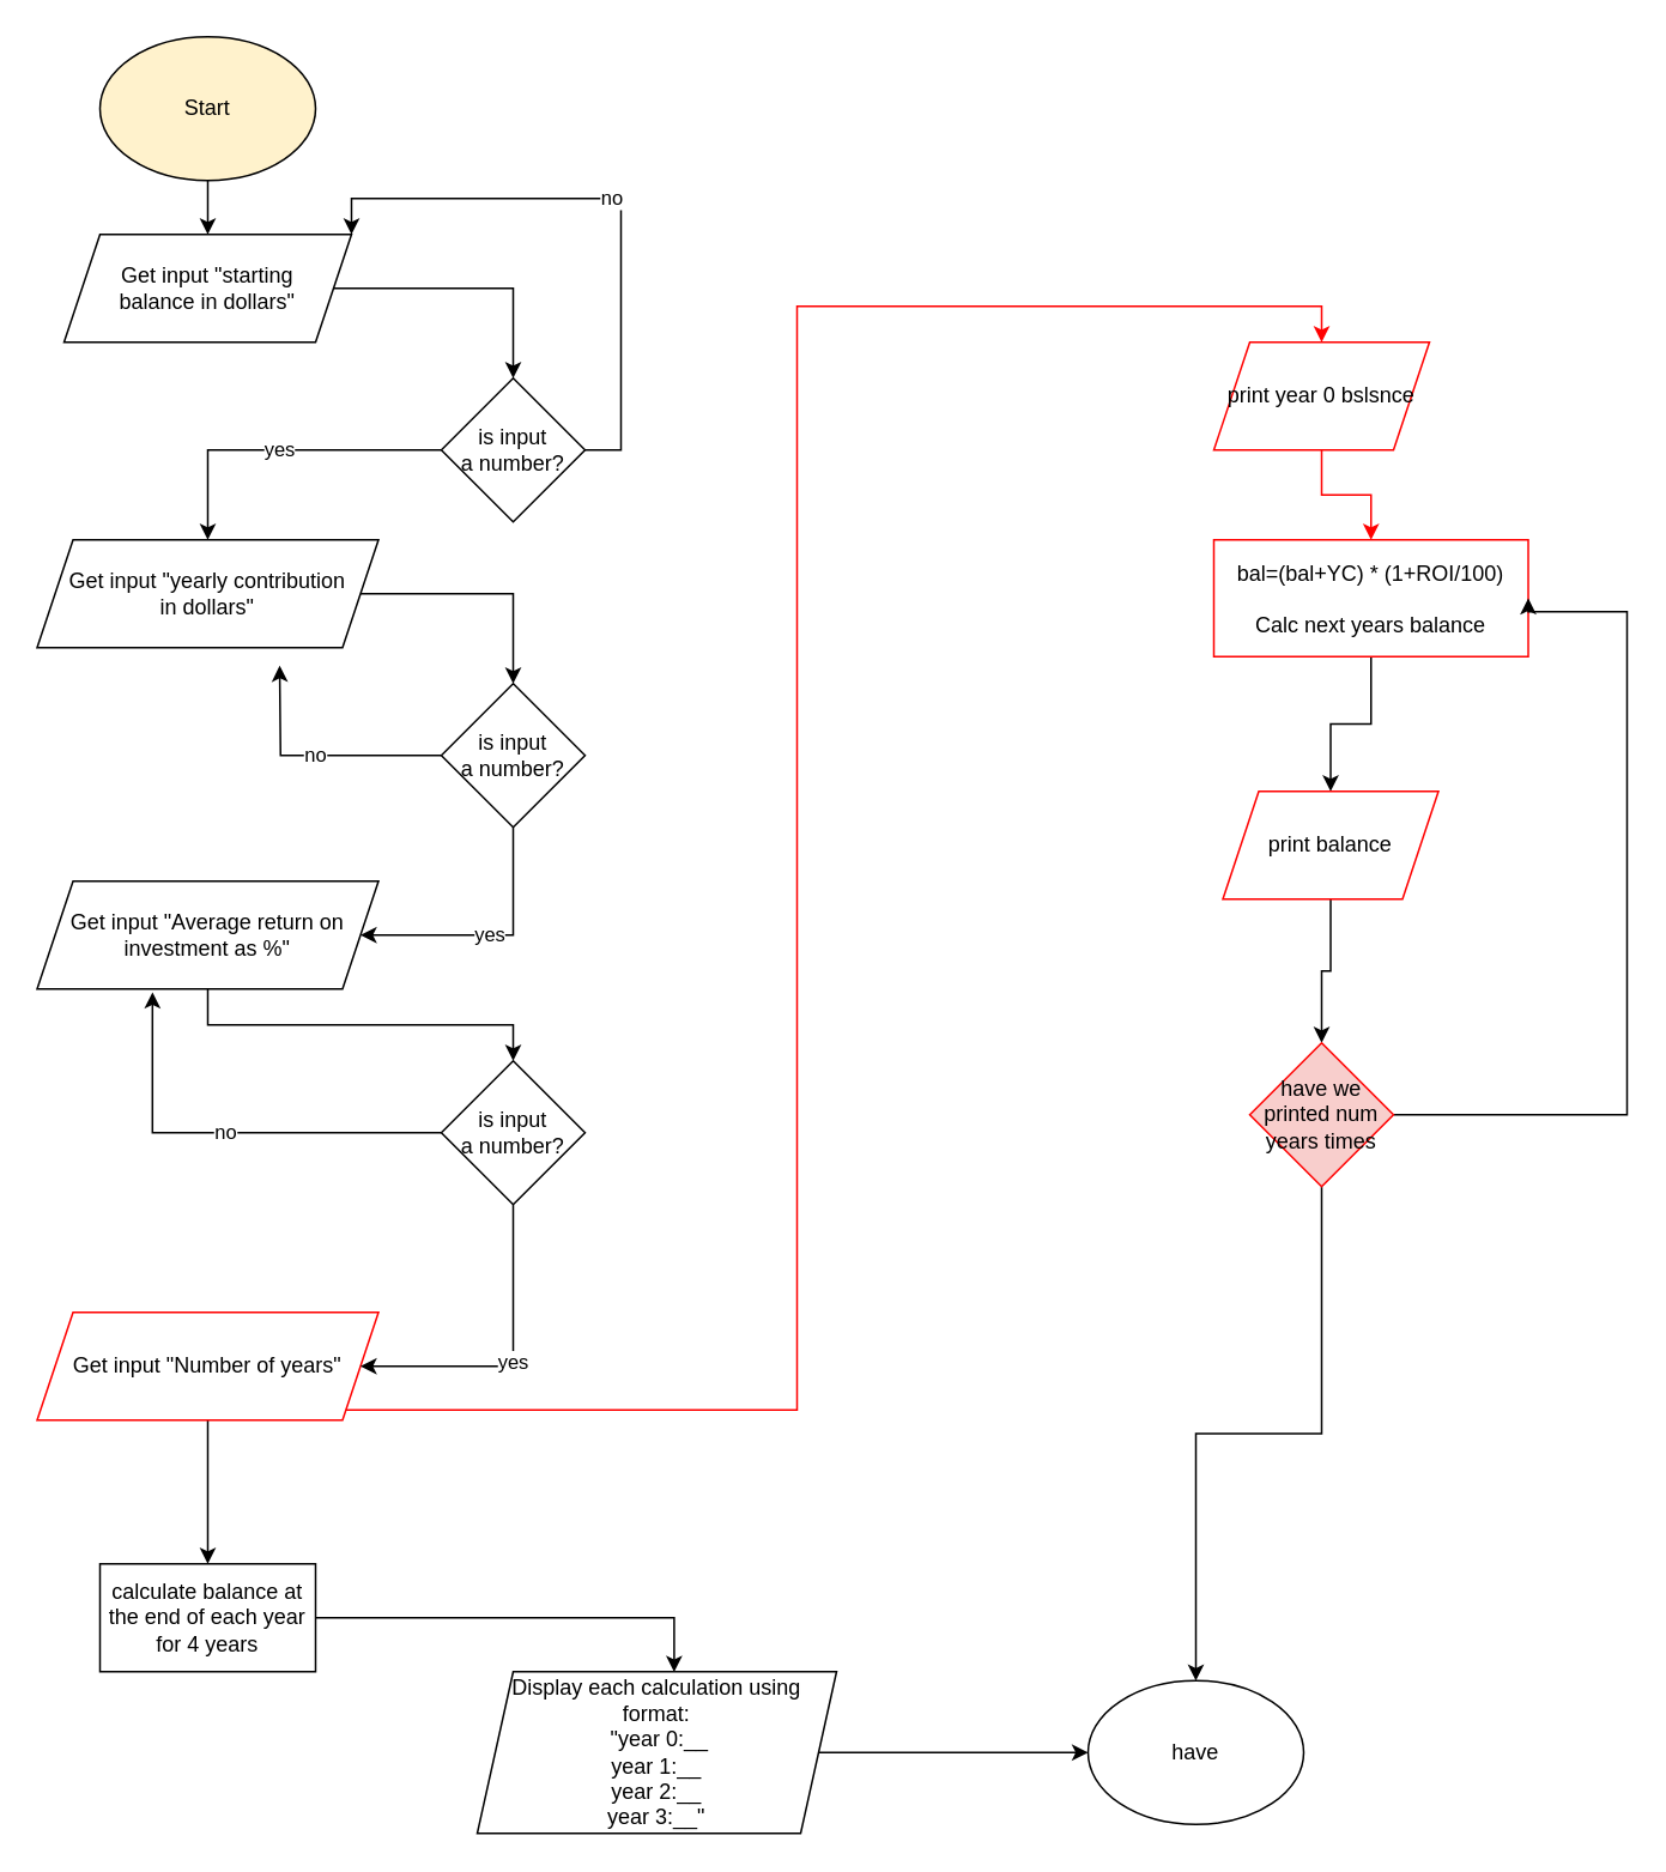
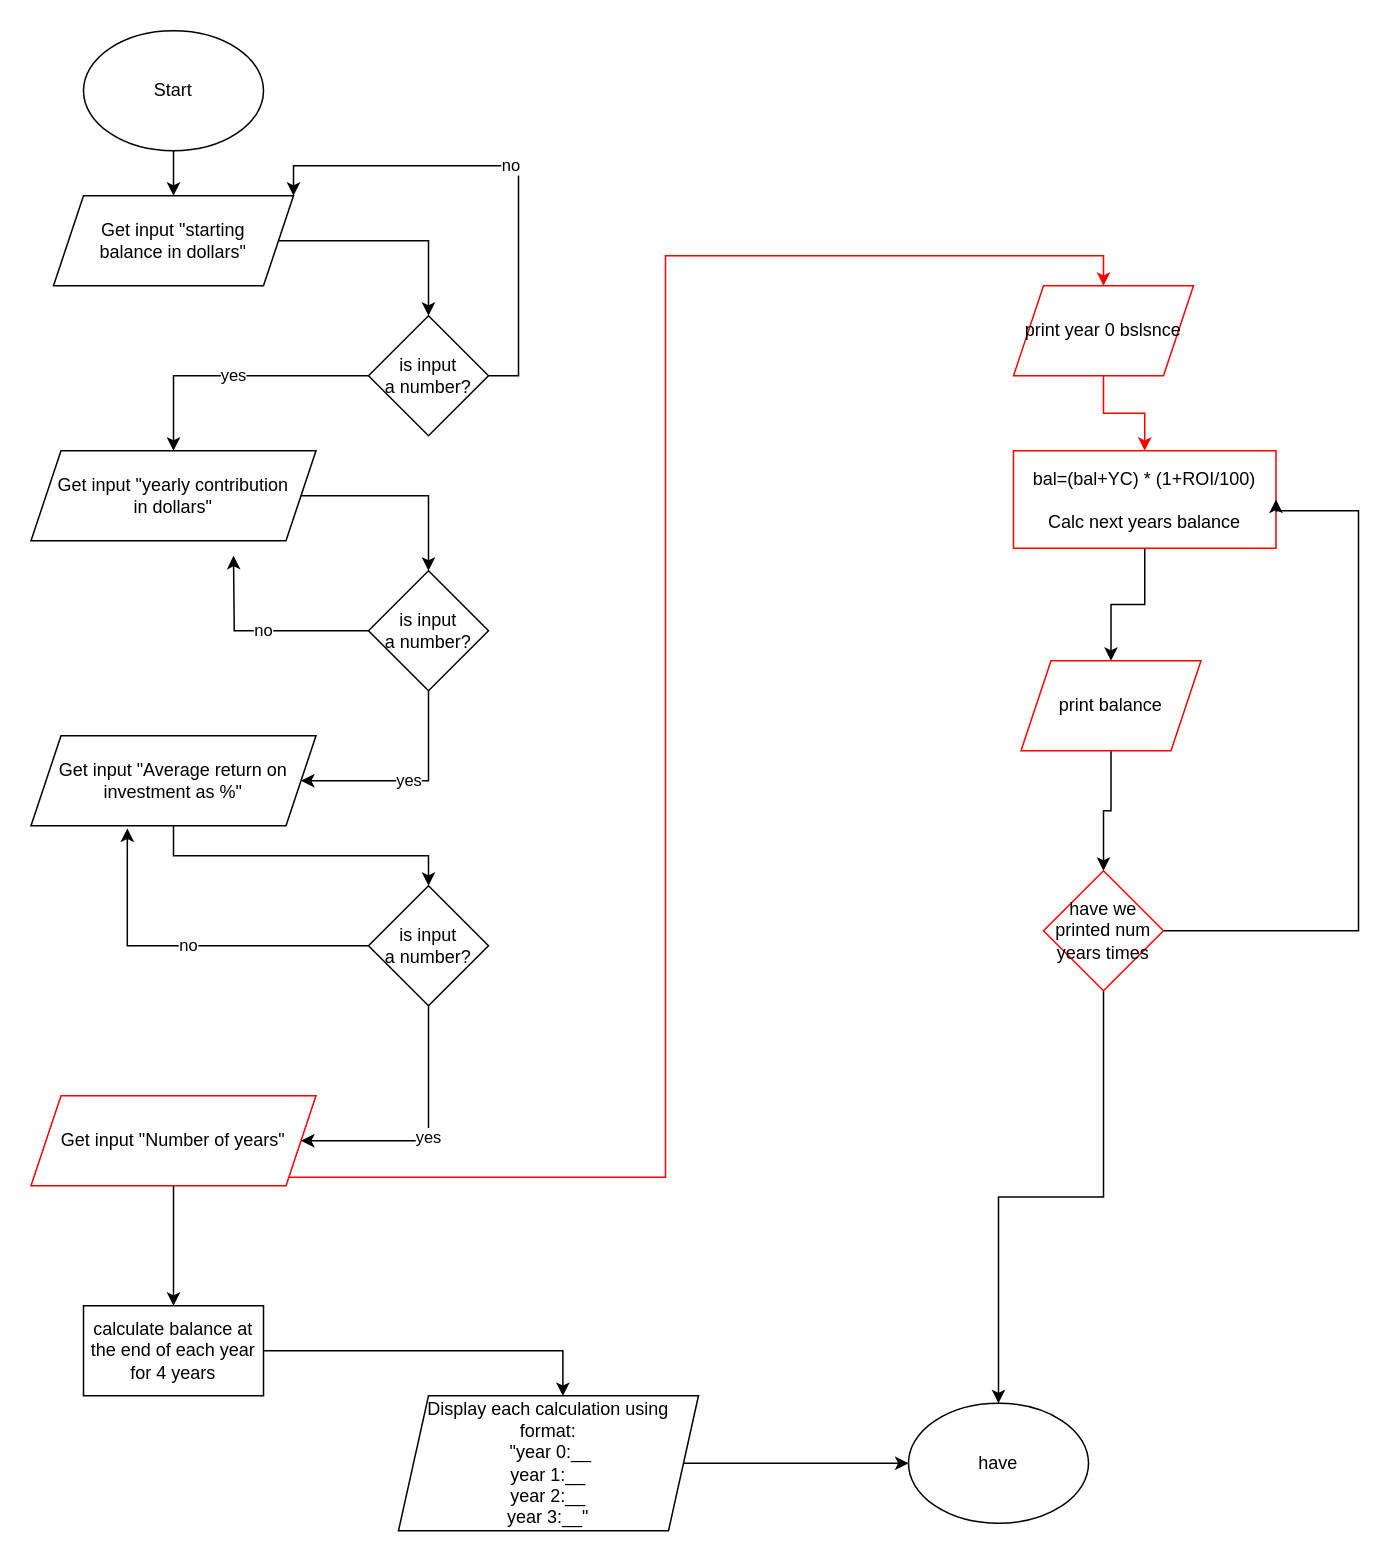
  <mxCell id="0" />
  <mxCell id="1" parent="0" />
  <mxCell id="2" style="edgeStyle=orthogonalEdgeStyle;rounded=0;orthogonalLoop=1;jettySize=auto;html=1;" parent="1" source="3" target="5" edge="1"><mxGeometry relative="1" as="geometry" /></mxCell>
- <mxCell id="3" value="Start" style="ellipse;whiteSpace=wrap;html=1;fillColor=#fff2cc;" parent="1" vertex="1"><mxGeometry x="55" y="20" width="120" height="80" as="geometry" /></mxCell>
+ <mxCell id="3" value="Start" style="ellipse;whiteSpace=wrap;html=1;" parent="1" vertex="1"><mxGeometry x="55" y="20" width="120" height="80" as="geometry" /></mxCell>
  <mxCell id="4" style="edgeStyle=orthogonalEdgeStyle;rounded=0;orthogonalLoop=1;jettySize=auto;html=1;" parent="1" source="5" target="13" edge="1"><mxGeometry relative="1" as="geometry" /></mxCell>
  <mxCell id="5" value="Get input &quot;starting&lt;br&gt;balance in dollars&quot;" style="shape=parallelogram;perimeter=parallelogramPerimeter;whiteSpace=wrap;html=1;fixedSize=1;" parent="1" vertex="1"><mxGeometry x="35" y="130" width="160" height="60" as="geometry" /></mxCell>
  <mxCell id="6" style="edgeStyle=orthogonalEdgeStyle;rounded=0;orthogonalLoop=1;jettySize=auto;html=1;entryX=0.5;entryY=0;entryDx=0;entryDy=0;" parent="1" source="7" target="17" edge="1"><mxGeometry relative="1" as="geometry" /></mxCell>
  <mxCell id="7" value="Get input &quot;yearly contribution&lt;br&gt;in dollars&quot;" style="shape=parallelogram;perimeter=parallelogramPerimeter;whiteSpace=wrap;html=1;fixedSize=1;" parent="1" vertex="1"><mxGeometry x="20" y="300" width="190" height="60" as="geometry" /></mxCell>
  <mxCell id="8" style="edgeStyle=orthogonalEdgeStyle;rounded=0;orthogonalLoop=1;jettySize=auto;html=1;entryX=0.5;entryY=0;entryDx=0;entryDy=0;" parent="1" source="9" target="20" edge="1"><mxGeometry relative="1" as="geometry"><Array as="points"><mxPoint x="115" y="570" /><mxPoint x="285" y="570" /></Array></mxGeometry></mxCell>
  <mxCell id="9" value="Get input &quot;Average return on investment as %&quot;" style="shape=parallelogram;perimeter=parallelogramPerimeter;whiteSpace=wrap;html=1;fixedSize=1;" parent="1" vertex="1"><mxGeometry x="20" y="490" width="190" height="60" as="geometry" /></mxCell>
  <mxCell id="10" style="edgeStyle=orthogonalEdgeStyle;rounded=0;orthogonalLoop=1;jettySize=auto;html=1;entryX=0.5;entryY=0;entryDx=0;entryDy=0;" parent="1" source="11" target="22" edge="1"><mxGeometry relative="1" as="geometry" /></mxCell>
  <mxCell id="11" value="Get input &quot;Number of years&quot;" style="shape=parallelogram;perimeter=parallelogramPerimeter;whiteSpace=wrap;html=1;fixedSize=1;strokeColor=#FF0000;" parent="1" vertex="1"><mxGeometry x="20" y="730" width="190" height="60" as="geometry" /></mxCell>
  <mxCell id="12" value="no" style="edgeStyle=orthogonalEdgeStyle;rounded=0;orthogonalLoop=1;jettySize=auto;html=1;entryX=1;entryY=0;entryDx=0;entryDy=0;" parent="1" source="13" target="5" edge="1"><mxGeometry relative="1" as="geometry"><Array as="points"><mxPoint x="345" y="250" /><mxPoint x="345" y="110" /><mxPoint x="195" y="110" /></Array></mxGeometry></mxCell>
  <mxCell id="13" value="is input&lt;br&gt;a number?" style="rhombus;whiteSpace=wrap;html=1;" parent="1" vertex="1"><mxGeometry x="245" y="210" width="80" height="80" as="geometry" /></mxCell>
  <mxCell id="14" value="yes" style="edgeStyle=orthogonalEdgeStyle;rounded=0;orthogonalLoop=1;jettySize=auto;html=1;entryX=0.5;entryY=0;entryDx=0;entryDy=0;" parent="1" source="13" target="7" edge="1"><mxGeometry relative="1" as="geometry"><mxPoint x="115" y="360" as="sourcePoint" /></mxGeometry></mxCell>
  <mxCell id="15" value="no" style="edgeStyle=orthogonalEdgeStyle;rounded=0;orthogonalLoop=1;jettySize=auto;html=1;" parent="1" source="17" edge="1"><mxGeometry relative="1" as="geometry"><mxPoint x="155" y="370" as="targetPoint" /></mxGeometry></mxCell>
  <mxCell id="16" value="yes" style="edgeStyle=orthogonalEdgeStyle;rounded=0;orthogonalLoop=1;jettySize=auto;html=1;" parent="1" source="17" target="9" edge="1"><mxGeometry relative="1" as="geometry"><Array as="points"><mxPoint x="285" y="520" /></Array></mxGeometry></mxCell>
  <mxCell id="17" value="is input&lt;br&gt;a number?" style="rhombus;whiteSpace=wrap;html=1;" parent="1" vertex="1"><mxGeometry x="245" y="380" width="80" height="80" as="geometry" /></mxCell>
  <mxCell id="18" value="no" style="edgeStyle=orthogonalEdgeStyle;rounded=0;orthogonalLoop=1;jettySize=auto;html=1;entryX=0.338;entryY=1.03;entryDx=0;entryDy=0;entryPerimeter=0;" parent="1" source="20" target="9" edge="1"><mxGeometry relative="1" as="geometry" /></mxCell>
  <mxCell id="19" value="yes" style="edgeStyle=orthogonalEdgeStyle;rounded=0;orthogonalLoop=1;jettySize=auto;html=1;entryX=1;entryY=0.5;entryDx=0;entryDy=0;" parent="1" source="20" target="11" edge="1"><mxGeometry relative="1" as="geometry"><Array as="points"><mxPoint x="285" y="760" /></Array></mxGeometry></mxCell>
  <mxCell id="20" value="is input&lt;br&gt;a number?" style="rhombus;whiteSpace=wrap;html=1;" parent="1" vertex="1"><mxGeometry x="245" y="590" width="80" height="80" as="geometry" /></mxCell>
  <mxCell id="21" style="edgeStyle=orthogonalEdgeStyle;rounded=0;orthogonalLoop=1;jettySize=auto;html=1;entryX=0.548;entryY=0.002;entryDx=0;entryDy=0;entryPerimeter=0;" parent="1" source="22" target="24" edge="1"><mxGeometry relative="1" as="geometry" /></mxCell>
  <mxCell id="22" value="calculate balance at the end of each year for 4 years" style="rounded=0;whiteSpace=wrap;html=1;" parent="1" vertex="1"><mxGeometry x="55" y="870" width="120" height="60" as="geometry" /></mxCell>
  <mxCell id="23" style="edgeStyle=orthogonalEdgeStyle;rounded=0;orthogonalLoop=1;jettySize=auto;html=1;entryX=0;entryY=0.5;entryDx=0;entryDy=0;" parent="1" source="24" target="25" edge="1"><mxGeometry relative="1" as="geometry" /></mxCell>
  <mxCell id="24" value="Display each calculation using format:&lt;br&gt;&amp;nbsp;&quot;year 0:__ &lt;br&gt;year 1:__ &lt;br&gt;year 2:__ &lt;br&gt;year 3:__&quot;" style="shape=parallelogram;perimeter=parallelogramPerimeter;whiteSpace=wrap;html=1;fixedSize=1;" parent="1" vertex="1"><mxGeometry x="265" y="930" width="200" height="90" as="geometry" /></mxCell>
  <mxCell id="25" value="have" style="ellipse;whiteSpace=wrap;html=1;" parent="1" vertex="1"><mxGeometry x="605" y="935" width="120" height="80" as="geometry" /></mxCell>
  <mxCell id="26" style="edgeStyle=orthogonalEdgeStyle;rounded=0;orthogonalLoop=1;jettySize=auto;html=1;exitX=0.5;exitY=1;exitDx=0;exitDy=0;" edge="1" parent="1" source="27" target="29"><mxGeometry relative="1" as="geometry" /></mxCell>
  <mxCell id="27" value="bal=(bal+YC) * (1+ROI/100)&lt;br&gt;&lt;br&gt;Calc next years balance" style="rounded=0;whiteSpace=wrap;html=1;strokeColor=#FF0000;" vertex="1" parent="1"><mxGeometry x="675" y="300" width="175" height="65" as="geometry" /></mxCell>
  <mxCell id="28" value="" style="edgeStyle=orthogonalEdgeStyle;rounded=0;orthogonalLoop=1;jettySize=auto;html=1;" edge="1" parent="1" source="29" target="32"><mxGeometry relative="1" as="geometry" /></mxCell>
  <mxCell id="29" value="print balance" style="shape=parallelogram;perimeter=parallelogramPerimeter;whiteSpace=wrap;html=1;fixedSize=1;strokeColor=#FF0000;" vertex="1" parent="1"><mxGeometry x="680" y="440" width="120" height="60" as="geometry" /></mxCell>
  <mxCell id="30" style="edgeStyle=orthogonalEdgeStyle;rounded=0;orthogonalLoop=1;jettySize=auto;html=1;exitX=1;exitY=0.5;exitDx=0;exitDy=0;entryX=1;entryY=0.5;entryDx=0;entryDy=0;" edge="1" parent="1" source="32" target="27"><mxGeometry relative="1" as="geometry"><Array as="points"><mxPoint x="905" y="620" /><mxPoint x="905" y="340" /></Array></mxGeometry></mxCell>
  <mxCell id="31" style="edgeStyle=orthogonalEdgeStyle;rounded=0;orthogonalLoop=1;jettySize=auto;html=1;exitX=0.5;exitY=1;exitDx=0;exitDy=0;entryX=0.5;entryY=0;entryDx=0;entryDy=0;" edge="1" parent="1" source="32" target="25"><mxGeometry relative="1" as="geometry" /></mxCell>
- <mxCell id="32" value="have we printed num years times" style="rhombus;whiteSpace=wrap;html=1;strokeColor=#FF0000;fillColor=#f8cecc;" vertex="1" parent="1"><mxGeometry x="695" y="580" width="80" height="80" as="geometry" /></mxCell>
+ <mxCell id="32" value="have we printed num years times" style="rhombus;whiteSpace=wrap;html=1;strokeColor=#FF0000;" vertex="1" parent="1"><mxGeometry x="695" y="580" width="80" height="80" as="geometry" /></mxCell>
  <mxCell id="33" style="edgeStyle=orthogonalEdgeStyle;rounded=0;orthogonalLoop=1;jettySize=auto;html=1;exitX=0.5;exitY=1;exitDx=0;exitDy=0;entryX=0.5;entryY=0;entryDx=0;entryDy=0;strokeColor=#FF0000;" edge="1" parent="1" source="34" target="27"><mxGeometry relative="1" as="geometry" /></mxCell>
  <mxCell id="34" value="print year 0 bslsnce" style="shape=parallelogram;perimeter=parallelogramPerimeter;whiteSpace=wrap;html=1;fixedSize=1;strokeColor=#FF0000;" vertex="1" parent="1"><mxGeometry x="675" y="190" width="120" height="60" as="geometry" /></mxCell>
  <mxCell id="35" style="edgeStyle=orthogonalEdgeStyle;rounded=0;orthogonalLoop=1;jettySize=auto;html=1;exitX=1;exitY=1;exitDx=0;exitDy=0;entryX=0.5;entryY=0;entryDx=0;entryDy=0;strokeColor=#FF0000;" edge="1" parent="1" source="11" target="34"><mxGeometry relative="1" as="geometry"><mxPoint x="191.905" y="784.286" as="sourcePoint" /><mxPoint x="735" y="300" as="targetPoint" /><Array as="points"><mxPoint x="443" y="784" /><mxPoint x="443" y="170" /></Array></mxGeometry></mxCell>
